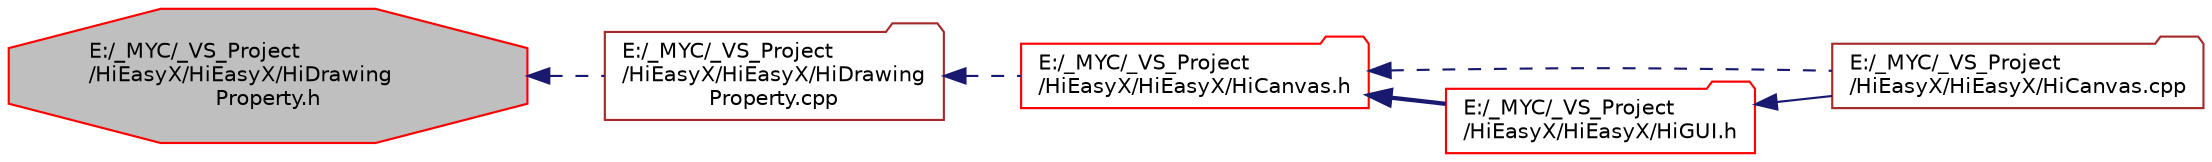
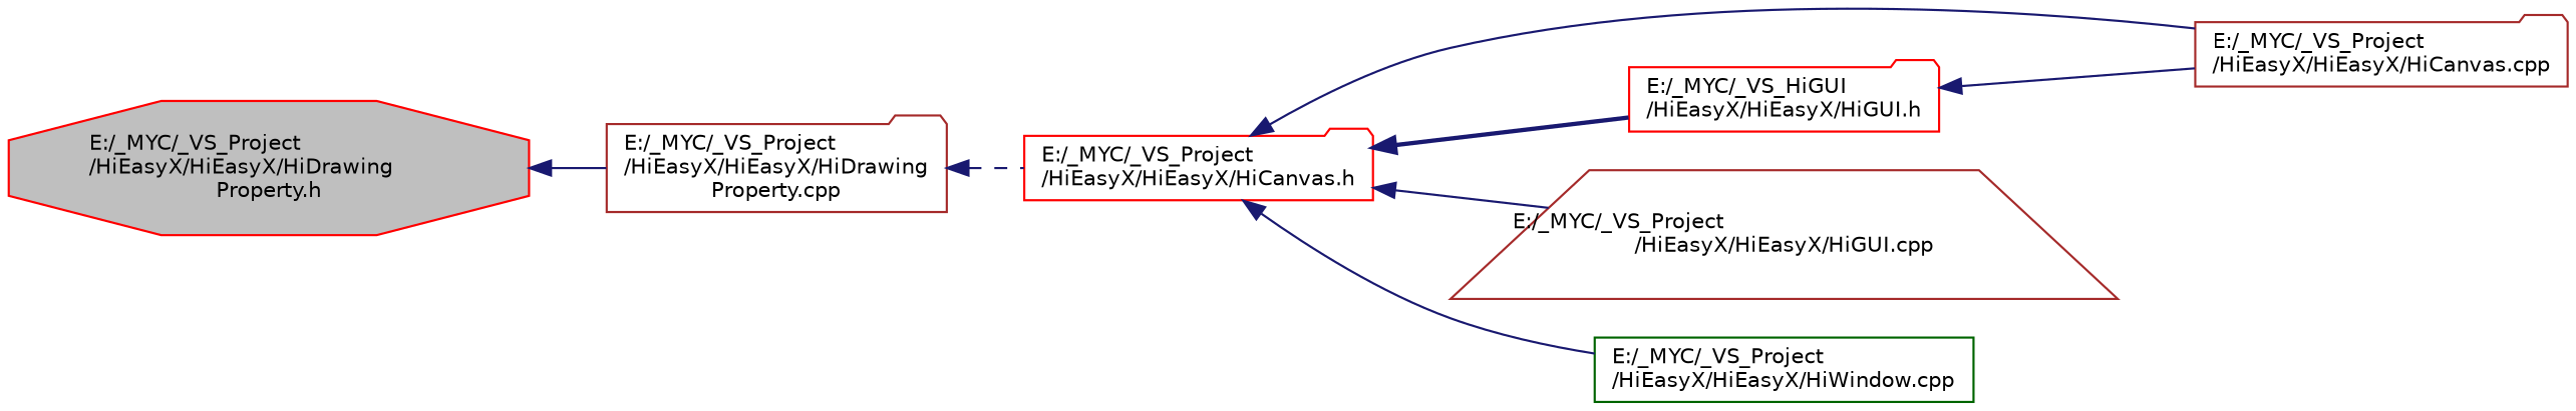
  digraph {
    rankdir=LR
    node [color=red fillcolor=white fontname=Helvetica fontsize=10 shape=folder style=filled]
    edge [color=midnightblue dir=back fontname=Helvetica fontsize=10 labelfontname=Helvetica labelfontsize=10 style=solid]
    n1 [fillcolor=grey75 fontcolor=black height=0.2 label="E:/_MYC/_VS_Project\l/HiEasyX/HiEasyX/HiDrawing\lProperty.h" shape=octagon width=0.4]
    n2 [color=brown height=0.2 label="E:/_MYC/_VS_Project\l/HiEasyX/HiEasyX/HiDrawing\lProperty.cpp" width=0.4]
    n3 [height=0.2 label="E:/_MYC/_VS_Project\l/HiEasyX/HiEasyX/HiCanvas.h" width=0.4]
    n4 [color=brown height=0.2 label="E:/_MYC/_VS_Project\l/HiEasyX/HiEasyX/HiCanvas.cpp" width=0.4]
-   n5 [height=0.2 label="E:/_MYC/_VS_Project\l/HiEasyX/HiEasyX/HiGUI.h" width=0.4]
-   n1 -> n2 [style=dashed]
+   n5 [height=0.2 label="E:/_MYC/_VS_HiGUI\l/HiEasyX/HiEasyX/HiGUI.h" width=0.4]
+   n6 [color=brown height=0.2 label="E:/_MYC/_VS_Project\l/HiEasyX/HiEasyX/HiGUI.cpp" shape=trapezium width=0.4]
+   n7 [color=darkgreen height=0.2 label="E:/_MYC/_VS_Project\l/HiEasyX/HiEasyX/HiWindow.cpp" shape=box width=0.4]
+   n1 -> n2
    n2 -> n3 [style=dashed]
-   n3 -> n4 [style=dashed]
+   n3 -> n4
    n3 -> n5 [style=bold]
+   n3 -> n6
+   n3 -> n7
    n5 -> n4
  }
